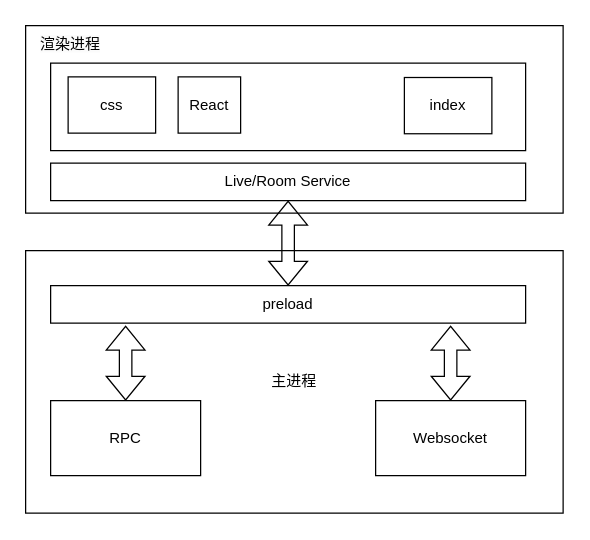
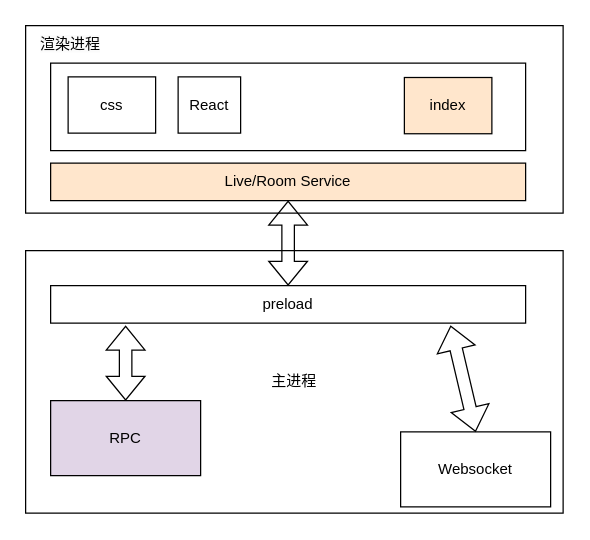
  <mxCell id="0" />
  <mxCell id="1" parent="0" />
  <mxCell id="2" value="主进程" style="rounded=0;whiteSpace=wrap;html=1;" vertex="1" parent="1"><mxGeometry x="20" y="200" width="430" height="210" as="geometry" /></mxCell>
- <mxCell id="3" value="RPC" style="rounded=0;whiteSpace=wrap;html=1;" vertex="1" parent="1"><mxGeometry x="40" y="320" width="120" height="60" as="geometry" /></mxCell>
- <mxCell id="4" value="Websocket" style="rounded=0;whiteSpace=wrap;html=1;" vertex="1" parent="1"><mxGeometry x="300" y="320" width="120" height="60" as="geometry" /></mxCell>
+ <mxCell id="3" value="RPC" style="rounded=0;whiteSpace=wrap;html=1;fillColor=#e1d5e7;" vertex="1" parent="1"><mxGeometry x="40" y="320" width="120" height="60" as="geometry" /></mxCell>
+ <mxCell id="4" value="Websocket" style="rounded=0;whiteSpace=wrap;html=1;" vertex="1" parent="1"><mxGeometry x="320" y="345" width="120" height="60" as="geometry" /></mxCell>
  <mxCell id="5" value="preload" style="rounded=0;whiteSpace=wrap;html=1;" vertex="1" parent="1"><mxGeometry x="40" y="228" width="380" height="30" as="geometry" /></mxCell>
  <mxCell id="6" value="" style="rounded=0;whiteSpace=wrap;html=1;" vertex="1" parent="1"><mxGeometry x="20" y="20" width="430" height="150" as="geometry" /></mxCell>
- <mxCell id="7" value="Live/Room Service" style="rounded=0;whiteSpace=wrap;html=1;" vertex="1" parent="1"><mxGeometry x="40" y="130" width="380" height="30" as="geometry" /></mxCell>
+ <mxCell id="7" value="Live/Room Service" style="rounded=0;whiteSpace=wrap;html=1;fillColor=#ffe6cc;" vertex="1" parent="1"><mxGeometry x="40" y="130" width="380" height="30" as="geometry" /></mxCell>
  <mxCell id="8" value="&lt;span style=&quot;color: rgb(0, 0, 0); font-family: Helvetica; font-size: 12px; font-style: normal; font-variant-ligatures: normal; font-variant-caps: normal; font-weight: 400; letter-spacing: normal; orphans: 2; text-align: center; text-indent: 0px; text-transform: none; widows: 2; word-spacing: 0px; -webkit-text-stroke-width: 0px; white-space: normal; background-color: rgb(251, 251, 251); text-decoration-thickness: initial; text-decoration-style: initial; text-decoration-color: initial; display: inline !important; float: none;&quot;&gt;渲染进程&lt;/span&gt;" style="text;whiteSpace=wrap;html=1;" vertex="1" parent="1"><mxGeometry x="30" y="21" width="80" height="40" as="geometry" /></mxCell>
  <mxCell id="9" value="" style="rounded=0;whiteSpace=wrap;html=1;" vertex="1" parent="1"><mxGeometry x="40" y="50" width="380" height="70" as="geometry" /></mxCell>
  <mxCell id="10" value="css" style="rounded=0;whiteSpace=wrap;html=1;" vertex="1" parent="1"><mxGeometry x="54" y="61" width="70" height="45" as="geometry" /></mxCell>
  <mxCell id="11" value="React" style="rounded=0;whiteSpace=wrap;html=1;" vertex="1" parent="1"><mxGeometry x="142" y="61" width="50" height="45" as="geometry" /></mxCell>
  <mxCell id="12" value="" style="shape=flexArrow;endArrow=classic;startArrow=classic;html=1;rounded=0;exitX=0.5;exitY=0;exitDx=0;exitDy=0;" edge="1" parent="1" source="5"><mxGeometry width="100" height="100" relative="1" as="geometry"><mxPoint x="130" y="260" as="sourcePoint" /><mxPoint x="230" y="160" as="targetPoint" /></mxGeometry></mxCell>
  <mxCell id="13" value="" style="shape=flexArrow;endArrow=classic;startArrow=classic;html=1;rounded=0;exitX=0.5;exitY=0;exitDx=0;exitDy=0;" edge="1" parent="1" source="3"><mxGeometry width="100" height="100" relative="1" as="geometry"><mxPoint x="99.5" y="310" as="sourcePoint" /><mxPoint x="100" y="260" as="targetPoint" /></mxGeometry></mxCell>
  <mxCell id="14" value="" style="shape=flexArrow;endArrow=classic;startArrow=classic;html=1;rounded=0;exitX=0.5;exitY=0;exitDx=0;exitDy=0;" edge="1" parent="1" source="4"><mxGeometry width="100" height="100" relative="1" as="geometry"><mxPoint x="359.5" y="310" as="sourcePoint" /><mxPoint x="360" y="260" as="targetPoint" /></mxGeometry></mxCell>
- <mxCell id="15" value="index" style="rounded=0;whiteSpace=wrap;html=1;" vertex="1" parent="1"><mxGeometry x="323" y="61.5" width="70" height="45" as="geometry" /></mxCell>
+ <mxCell id="15" value="index" style="rounded=0;whiteSpace=wrap;html=1;fillColor=#ffe6cc;" vertex="1" parent="1"><mxGeometry x="323" y="61.5" width="70" height="45" as="geometry" /></mxCell>
